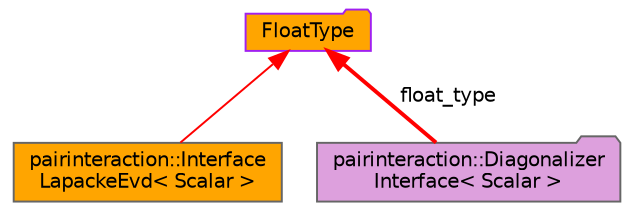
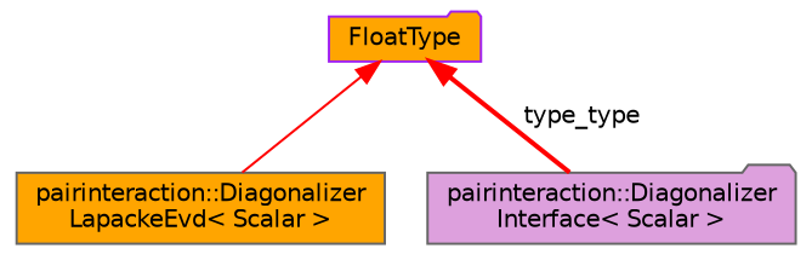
  digraph {
    node [color=gray40 fillcolor=orange fontname=Helvetica fontsize=10 shape=folder style=filled]
    edge [color=red dir=back fontname=Helvetica fontsize=10 labelfontname=Helvetica labelfontsize=10]
-   n1 [fontcolor=black height=0.2 label="pairinteraction::Interface\lLapackeEvd\< Scalar \>" shape=box width=0.4]
+   n1 [fontcolor=black height=0.2 label="pairinteraction::Diagonalizer\lLapackeEvd\< Scalar \>" shape=box width=0.4]
    n2 [fillcolor=plum height=0.2 label="pairinteraction::Diagonalizer\lInterface\< Scalar \>" width=0.4]
    n3 [color=purple height=0.2 label=FloatType width=0.4]
    n3 -> n1 [style=solid]
-   n3 -> n2 [label=" float_type" style=bold]
+   n3 -> n2 [label=" type_type" style=bold]
  }
